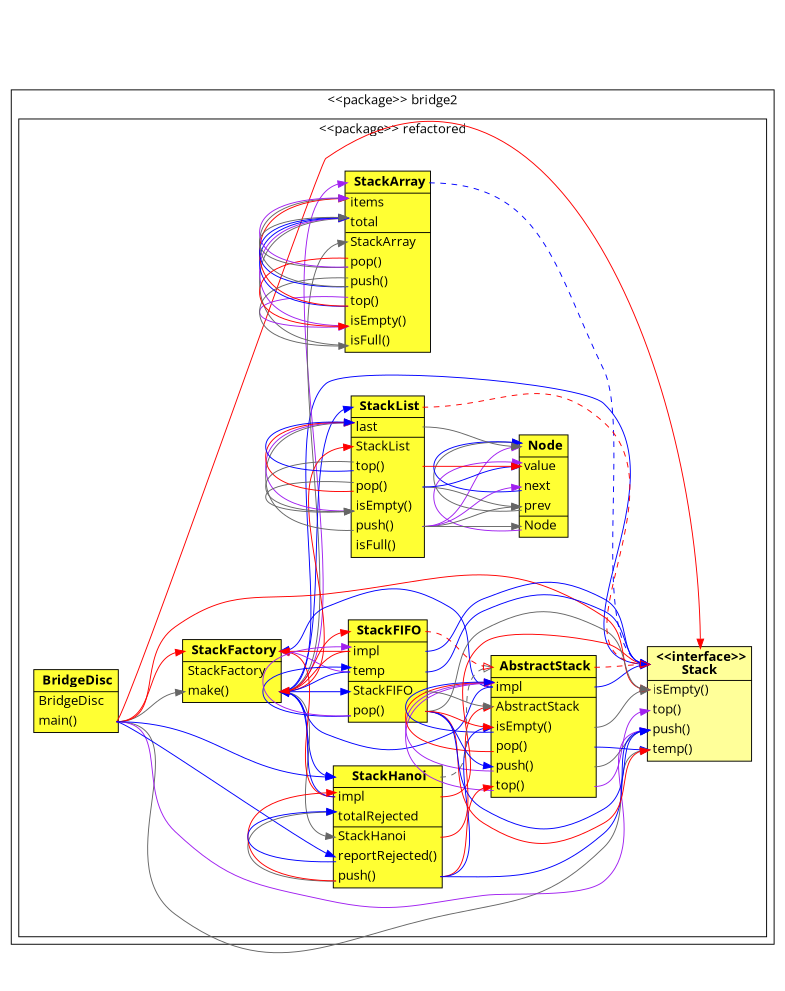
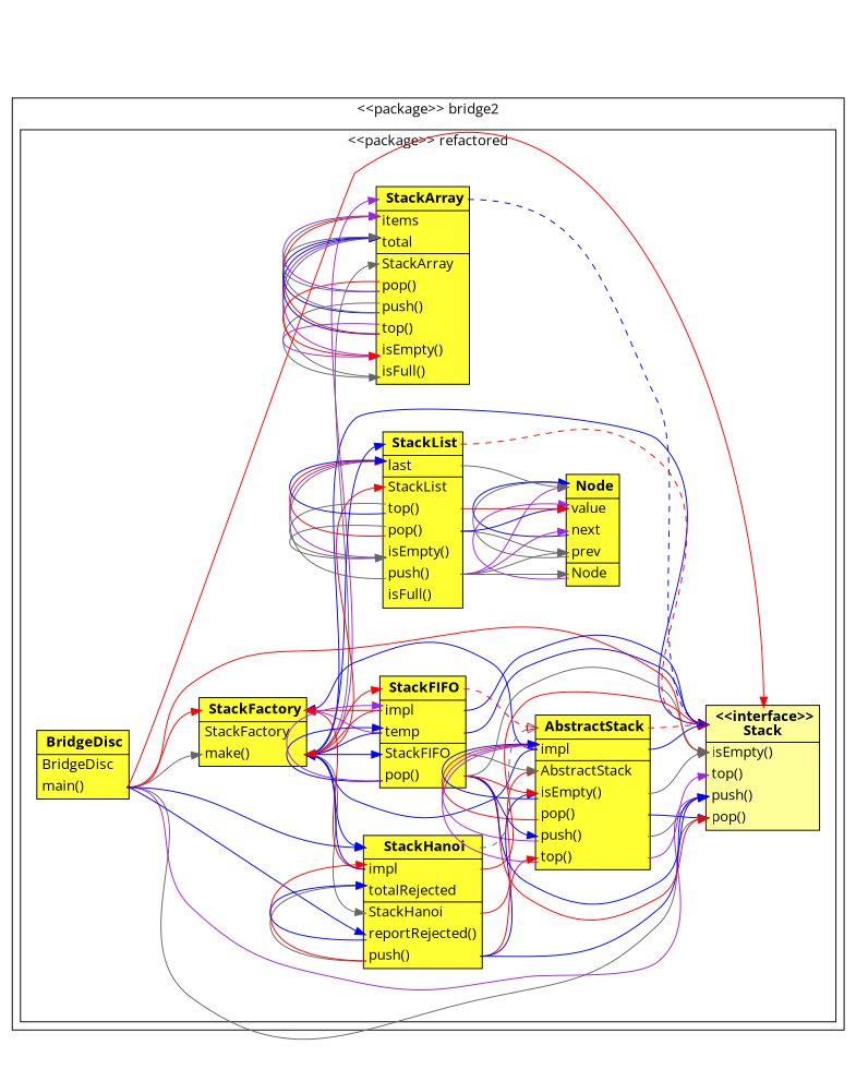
  digraph {
    compound=true
    rankdir=LR
    ranksep=equally
    fontname="Open Sans"
    node [shape=none fontname="Open Sans"]
    edge [arrowhead=normal color=blue headport=2 penwidth=1 style=solid tailport=4 fontname="Open Sans"]
    n1 [label=<<TABLE BGCOLOR="#FFFF33"> <TR> <TD PORT="44" BORDER="0"> <FONT COLOR="black"><B>StackFactory</B></FONT></TD></TR> <HR/><TR><TD PORT="45" ALIGN="LEFT" BORDER="0"><FONT COLOR="black">StackFactory</FONT></TD></TR> <TR><TD PORT="4" ALIGN="LEFT" BORDER="0"><FONT COLOR="black">make()</FONT></TD></TR> </TABLE>>]
-   n2 [label=<<TABLE BGCOLOR="#FFFF99"> <TR> <TD PORT="2" BORDER="0"> <FONT COLOR="black"><B>&lt;&lt;interface&gt;&gt;<BR/>Stack</B></FONT></TD></TR> <HR/><TR><TD PORT="13" ALIGN="LEFT" BORDER="0"><FONT COLOR="black">isEmpty()</FONT></TD></TR> <TR><TD PORT="15" ALIGN="LEFT" BORDER="0"><FONT COLOR="black">top()</FONT></TD></TR> <TR><TD PORT="9" ALIGN="LEFT" BORDER="0"><FONT COLOR="black">push()</FONT></TD></TR> <TR><TD PORT="17" ALIGN="LEFT" BORDER="0"><FONT COLOR="black">temp()</FONT></TD></TR> </TABLE>>]
+   n2 [label=<<TABLE BGCOLOR="#FFFF99"> <TR> <TD PORT="2" BORDER="0"> <FONT COLOR="black"><B>&lt;&lt;interface&gt;&gt;<BR/>Stack</B></FONT></TD></TR> <HR/><TR><TD PORT="13" ALIGN="LEFT" BORDER="0"><FONT COLOR="black">isEmpty()</FONT></TD></TR> <TR><TD PORT="15" ALIGN="LEFT" BORDER="0"><FONT COLOR="black">top()</FONT></TD></TR> <TR><TD PORT="9" ALIGN="LEFT" BORDER="0"><FONT COLOR="black">push()</FONT></TD></TR> <TR><TD PORT="17" ALIGN="LEFT" BORDER="0"><FONT COLOR="black">pop()</FONT></TD></TR> </TABLE>>]
    n3 [label=<<TABLE BGCOLOR="#FFFF33"> <TR> <TD PORT="36" BORDER="0"> <FONT COLOR="black"><B>AbstractStack</B></FONT></TD></TR> <HR/><TR><TD PORT="6" ALIGN="LEFT" BORDER="0"><FONT COLOR="black">impl</FONT></TD></TR> <HR/><TR><TD PORT="37" ALIGN="LEFT" BORDER="0"><FONT COLOR="black">AbstractStack</FONT></TD></TR> <TR><TD PORT="14" ALIGN="LEFT" BORDER="0"><FONT COLOR="black">isEmpty()</FONT></TD></TR> <TR><TD PORT="18" ALIGN="LEFT" BORDER="0"><FONT COLOR="black">pop()</FONT></TD></TR> <TR><TD PORT="10" ALIGN="LEFT" BORDER="0"><FONT COLOR="black">push()</FONT></TD></TR> <TR><TD PORT="16" ALIGN="LEFT" BORDER="0"><FONT COLOR="black">top()</FONT></TD></TR> </TABLE>>]
    n4 [label=<<TABLE BGCOLOR="#FFFF33"> <TR> <TD PORT="48" BORDER="0"> <FONT COLOR="black"><B>Node</B></FONT></TD></TR> <HR/><TR><TD PORT="51" ALIGN="LEFT" BORDER="0"><FONT COLOR="black">value</FONT></TD></TR> <TR><TD PORT="50" ALIGN="LEFT" BORDER="0"><FONT COLOR="black">next</FONT></TD></TR> <TR><TD PORT="49" ALIGN="LEFT" BORDER="0"><FONT COLOR="black">prev</FONT></TD></TR> <HR/><TR><TD PORT="52" ALIGN="LEFT" BORDER="0"><FONT COLOR="black">Node</FONT></TD></TR> </TABLE>>]
    n5 [label=<<TABLE BGCOLOR="#FFFF33"> <TR> <TD PORT="46" BORDER="0"> <FONT COLOR="black"><B>BridgeDisc</B></FONT></TD></TR> <HR/><TR><TD PORT="47" ALIGN="LEFT" BORDER="0"><FONT COLOR="black">BridgeDisc</FONT></TD></TR> <TR><TD PORT="5" ALIGN="LEFT" BORDER="0"><FONT COLOR="black">main()</FONT></TD></TR> </TABLE>>]
    n6 [label=<<TABLE BGCOLOR="#FFFF33"> <TR> <TD PORT="19" BORDER="0"> <FONT COLOR="black"><B>StackArray</B></FONT></TD></TR> <HR/><TR><TD PORT="20" ALIGN="LEFT" BORDER="0"><FONT COLOR="black">items</FONT></TD></TR> <TR><TD PORT="24" ALIGN="LEFT" BORDER="0"><FONT COLOR="black">total</FONT></TD></TR> <HR/><TR><TD PORT="27" ALIGN="LEFT" BORDER="0"><FONT COLOR="black">StackArray</FONT></TD></TR> <TR><TD PORT="23" ALIGN="LEFT" BORDER="0"><FONT COLOR="black">pop()</FONT></TD></TR> <TR><TD PORT="21" ALIGN="LEFT" BORDER="0"><FONT COLOR="black">push()</FONT></TD></TR> <TR><TD PORT="22" ALIGN="LEFT" BORDER="0"><FONT COLOR="black">top()</FONT></TD></TR> <TR><TD PORT="25" ALIGN="LEFT" BORDER="0"><FONT COLOR="black">isEmpty()</FONT></TD></TR> <TR><TD PORT="26" ALIGN="LEFT" BORDER="0"><FONT COLOR="black">isFull()</FONT></TD></TR> </TABLE>>]
    n7 [label=<<TABLE BGCOLOR="#FFFF33"> <TR> <TD PORT="41" BORDER="0"> <FONT COLOR="black"><B>StackHanoi</B></FONT></TD></TR> <HR/><TR><TD PORT="8" ALIGN="LEFT" BORDER="0"><FONT COLOR="black">impl</FONT></TD></TR> <TR><TD PORT="42" ALIGN="LEFT" BORDER="0"><FONT COLOR="black">totalRejected</FONT></TD></TR> <HR/><TR><TD PORT="38" ALIGN="LEFT" BORDER="0"><FONT COLOR="black">StackHanoi</FONT></TD></TR> <TR><TD PORT="43" ALIGN="LEFT" BORDER="0"><FONT COLOR="black">reportRejected()</FONT></TD></TR> <TR><TD PORT="12" ALIGN="LEFT" BORDER="0"><FONT COLOR="black">push()</FONT></TD></TR> </TABLE>>]
    n8 [label=<<TABLE BGCOLOR="#FFFF33"> <TR> <TD PORT="40" BORDER="0"> <FONT COLOR="black"><B>StackFIFO</B></FONT></TD></TR> <HR/><TR><TD PORT="7" ALIGN="LEFT" BORDER="0"><FONT COLOR="black">impl</FONT></TD></TR> <TR><TD PORT="3" ALIGN="LEFT" BORDER="0"><FONT COLOR="black">temp</FONT></TD></TR> <HR/><TR><TD PORT="39" ALIGN="LEFT" BORDER="0"><FONT COLOR="black">StackFIFO</FONT></TD></TR> <TR><TD PORT="11" ALIGN="LEFT" BORDER="0"><FONT COLOR="black">pop()</FONT></TD></TR> </TABLE>>]
    n9 [label=<<TABLE BGCOLOR="#FFFF33"> <TR> <TD PORT="28" BORDER="0"> <FONT COLOR="black"><B>StackList</B></FONT></TD></TR> <HR/><TR><TD PORT="29" ALIGN="LEFT" BORDER="0"><FONT COLOR="black">last</FONT></TD></TR> <HR/><TR><TD PORT="35" ALIGN="LEFT" BORDER="0"><FONT COLOR="black">StackList</FONT></TD></TR> <TR><TD PORT="32" ALIGN="LEFT" BORDER="0"><FONT COLOR="black">top()</FONT></TD></TR> <TR><TD PORT="33" ALIGN="LEFT" BORDER="0"><FONT COLOR="black">pop()</FONT></TD></TR> <TR><TD PORT="31" ALIGN="LEFT" BORDER="0"><FONT COLOR="black">isEmpty()</FONT></TD></TR> <TR><TD PORT="30" ALIGN="LEFT" BORDER="0"><FONT COLOR="black">push()</FONT></TD></TR> <TR><TD PORT="34" ALIGN="LEFT" BORDER="0"><FONT COLOR="black">isFull()</FONT></TD></TR> </TABLE>>]
    subgraph cluster_1 {
      label=<<FONT COLOR="black">&lt;&lt;package&gt;&gt; bridge2</FONT>>
      subgraph cluster_2 {
        label=<<FONT COLOR="black">&lt;&lt;package&gt;&gt; refactored</FONT>>
        n1
        n2
        n3
        n4
        n5
        n6
        n7
        n8
        n9
      }
    }
    n1 -> n2
    n1 -> n6 [color=purple headport=19]
    n1 -> n6 [color=gray40 headport=27]
    n1 -> n7 [headport=41]
    n1 -> n7 [color=gray40 headport=38]
    n1 -> n8 [color=red headport=40]
    n1 -> n8 [headport=39]
    n1 -> n9 [headport=28]
    n1 -> n9 [color=red headport=35]
    n3 -> n1 [headport=44 tailport=6]
    n3 -> n1 [headport=4 tailport=6]
    n3 -> n2 [color=purple headport=15 tailport=16]
    n3 -> n2 [color=gray40 headport=9 tailport=10]
    n3 -> n2 [headport=17 tailport=18]
    n3 -> n2 [tailport=6]
    n3 -> n2 [color=gray40 headport=13 tailport=14]
    n3 -> n2 [arrowhead=empty color=red style=dashed tailport=36]
    n3 -> n3 [color=purple headport=6 tailport=16]
    n3 -> n3 [color=purple headport=6 tailport=10]
    n3 -> n3 [color=red headport=6 tailport=18]
    n3 -> n3 [headport=6 tailport=14]
    n4 -> n4 [color=gray40 headport=48 tailport=49]
    n4 -> n4 [headport=48 tailport=50]
    n4 -> n4 [color=purple headport=51 tailport=52]
    n5 -> n1 [color=red headport=44 tailport=5]
    n5 -> n1 [color=gray40 headport=4 tailport=5]
    n5 -> n2 [color=gray40 headport=17 tailport=5]
    n5 -> n2 [color=red tailport=5]
    n5 -> n2 [color=purple headport=9 tailport=5]
    n5 -> n2 [color=red headport=13 tailport=5]
    n5 -> n7 [headport=43 tailport=5]
    n5 -> n7 [headport=41 tailport=5]
    n6 -> n2 [arrowhead=empty style=dashed tailport=19]
    n6 -> n6 [color=gray40 headport=24 tailport=26]
    n6 -> n6 [color=purple headport=24 tailport=25]
    n6 -> n6 [color=purple headport=25 tailport=22]
    n6 -> n6 [headport=24 tailport=22]
    n6 -> n6 [color=red headport=20 tailport=22]
    n6 -> n6 [color=gray40 headport=26 tailport=21]
    n6 -> n6 [headport=24 tailport=21]
    n6 -> n6 [color=gray40 headport=20 tailport=21]
    n6 -> n6 [color=red headport=25 tailport=23]
    n6 -> n6 [color=gray40 headport=24 tailport=23]
    n6 -> n6 [color=purple headport=20 tailport=23]
    n7 -> n1 [color=red headport=44 tailport=8]
    n7 -> n1 [headport=4 tailport=8]
    n7 -> n2 [headport=9 tailport=12]
    n7 -> n2 [color=red tailport=8]
    n7 -> n3 [color=red headport=16 tailport=12]
    n7 -> n3 [headport=14 tailport=12]
    n7 -> n3 [color=red headport=37 tailport=38]
    n7 -> n3 [arrowhead=empty color=gray40 headport=36 style=dashed tailport=41]
    n7 -> n7 [color=gray40 headport=42 tailport=12]
    n7 -> n7 [color=red headport=8 tailport=12]
    n7 -> n7 [headport=42 tailport=43]
    n8 -> n1 [color=purple headport=44 tailport=3]
    n8 -> n1 [headport=4 tailport=3]
    n8 -> n1 [color=red headport=44 tailport=7]
    n8 -> n1 [color=red headport=4 tailport=7]
    n8 -> n2 [tailport=3]
    n8 -> n2 [color=red headport=17 tailport=11]
    n8 -> n2 [headport=9 tailport=11]
    n8 -> n2 [color=gray40 headport=13 tailport=11]
    n8 -> n2 [tailport=7]
    n8 -> n3 [headport=10 tailport=11]
    n8 -> n3 [color=red headport=14 tailport=11]
    n8 -> n3 [color=gray40 headport=37 tailport=39]
    n8 -> n3 [arrowhead=empty color=red headport=36 style=dashed tailport=40]
    n8 -> n8 [headport=3 tailport=11]
    n8 -> n8 [color=purple headport=7 tailport=11]
    n9 -> n2 [arrowhead=empty color=red style=dashed tailport=28]
    n9 -> n4 [color=gray40 headport=49 tailport=30]
    n9 -> n4 [color=purple headport=48 tailport=30]
    n9 -> n4 [color=purple headport=50 tailport=30]
    n9 -> n4 [color=gray40 headport=52 tailport=30]
    n9 -> n4 [color=gray40 headport=48 tailport=29]
    n9 -> n4 [color=gray40 headport=49 tailport=33]
    n9 -> n4 [headport=51 tailport=33]
    n9 -> n4 [color=red headport=51 tailport=32]
    n9 -> n9 [color=gray40 headport=29 tailport=30]
    n9 -> n9 [color=purple headport=29 tailport=31]
    n9 -> n9 [color=gray40 headport=31 tailport=33]
    n9 -> n9 [color=red headport=29 tailport=33]
    n9 -> n9 [color=gray40 headport=31 tailport=32]
    n9 -> n9 [headport=29 tailport=32]
  }
